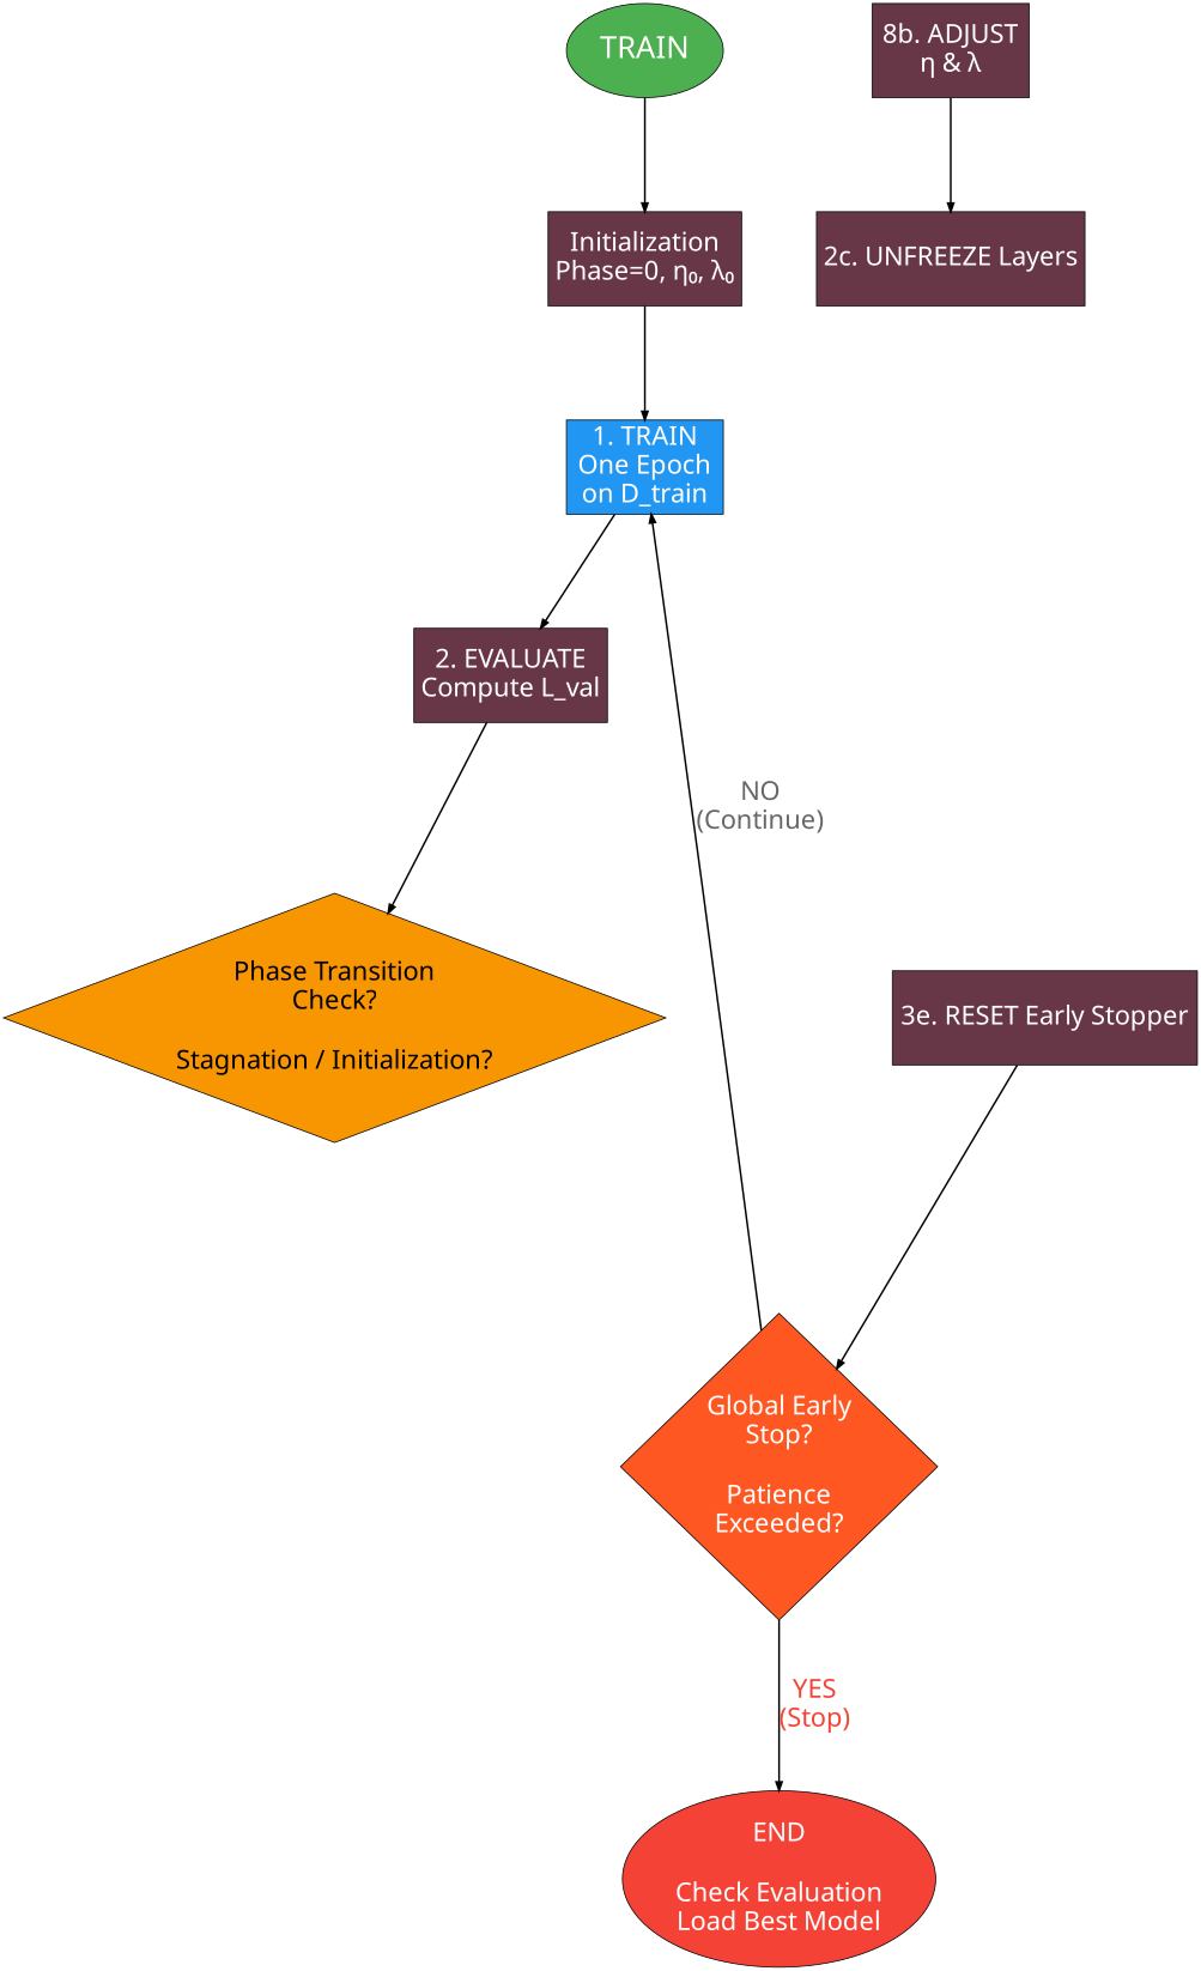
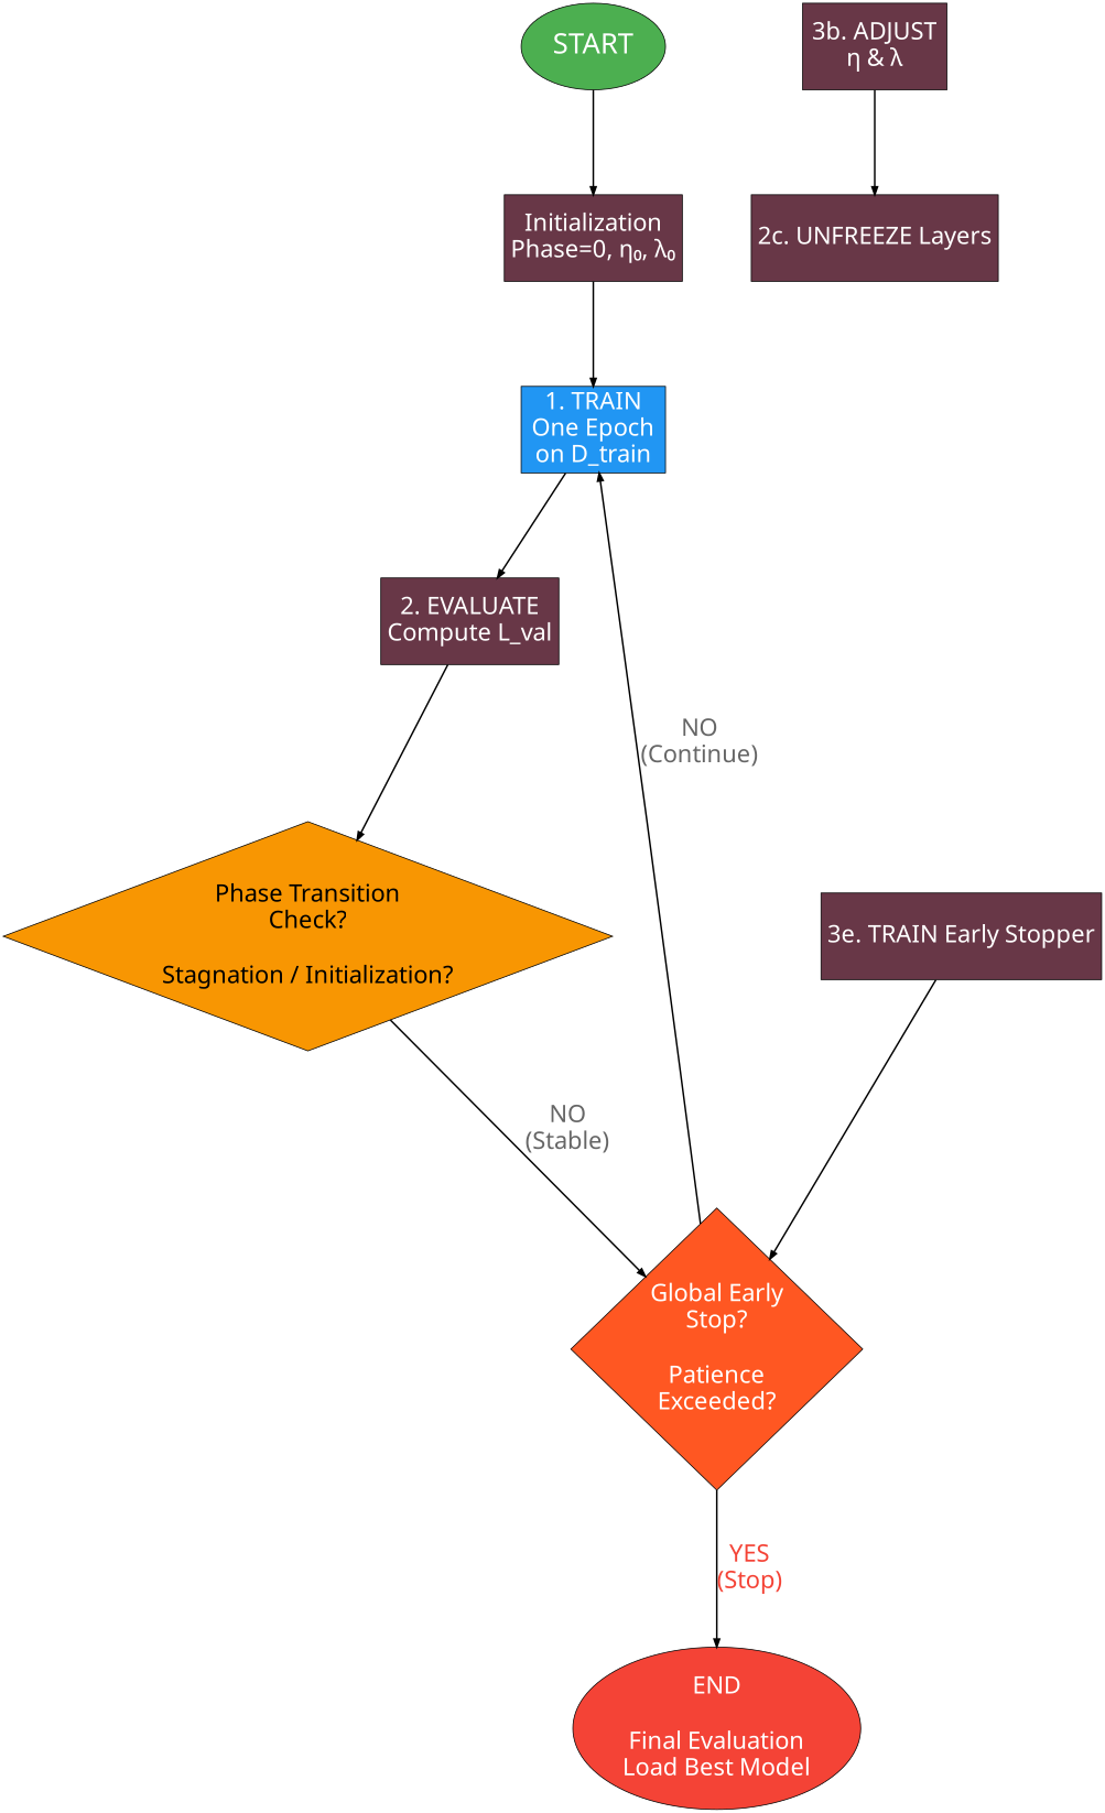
  digraph {
    nodesep=1.2
    rankdir=TB
    ranksep=1.8
    node [fillcolor="#683747ff" fontcolor="#ffffff" fontname="Times New Roman" fontsize=30 penwidth=1 shape=box style=filled]
    edge [color=black fontcolor=black fontname="Times New Roman" fontsize=20 penwidth=2]
-   n1 [fillcolor="#4CAF50" fontsize=35 height=1.5 label=TRAIN shape=ellipse width=2.5]
+   n1 [fillcolor="#4CAF50" fontsize=35 height=1.5 label=START shape=ellipse width=2.5]
    n2 [height=1.5 label="Initialization\nPhase=0, η₀, λ₀" width=2.5]
    n3 [fillcolor="#2196F3" height=1.5 label="1. TRAIN\nOne Epoch\non D_train" width=2.5]
    n4 [height=1.5 label="2. EVALUATE\nCompute L_val" width=2.5]
    n5 [fillcolor="#f89602ff" fontcolor=black height=1.5 label="Phase Transition\nCheck?\n\nStagnation / Initialization?" shape=diamond width=1.5]
    n6 [fillcolor="#FF5722" height=1.5 label="Global Early\nStop?\n\nPatience\nExceeded?" shape=diamond width=2]
-   n7 [fillcolor="#F44336" height=1.5 label="END\n\nCheck Evaluation\nLoad Best Model" shape=ellipse width=2.5]
-   n8 [height=1.5 label="8b. ADJUST\nη & λ" width=2.5]
+   n7 [fillcolor="#F44336" height=1.5 label="END\n\nFinal Evaluation\nLoad Best Model" shape=ellipse width=2.5]
+   n8 [height=1.5 label="3b. ADJUST\nη & λ" width=2.5]
    n9 [height=1.5 label="2c. UNFREEZE Layers" width=2.5]
-   n10 [height=1.5 label="3e. RESET Early Stopper" width=2.5]
+   n10 [height=1.5 label="3e. TRAIN Early Stopper" width=2.5]
    n1 -> n2
    n2 -> n3
    n3 -> n4
    n4 -> n5
+   n5 -> n6 [fontcolor="#666666" fontsize=30 label="NO\n(Stable)"]
    n6 -> n3 [fontcolor="#666666" fontsize=30 label="NO\n(Continue)"]
    n6 -> n7 [fontcolor="#F44336" fontsize=30 label="YES\n(Stop)"]
    n8 -> n9
    n10 -> n6
  }
